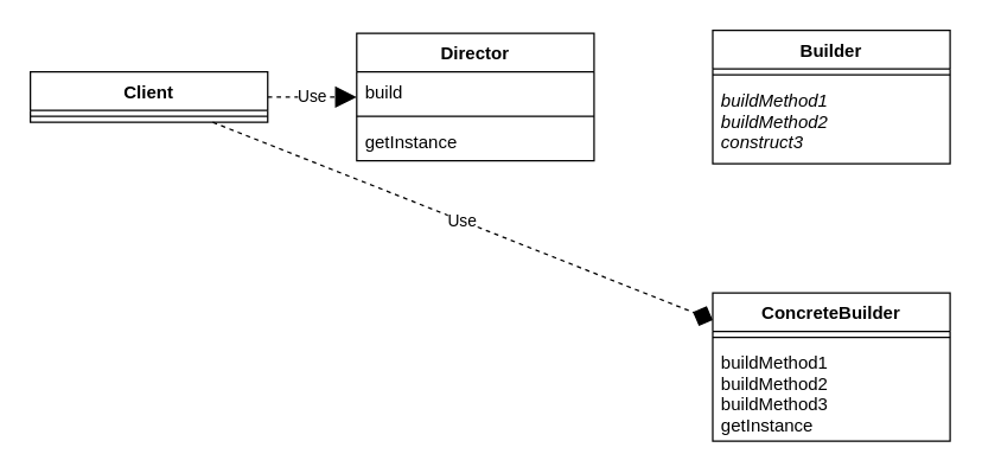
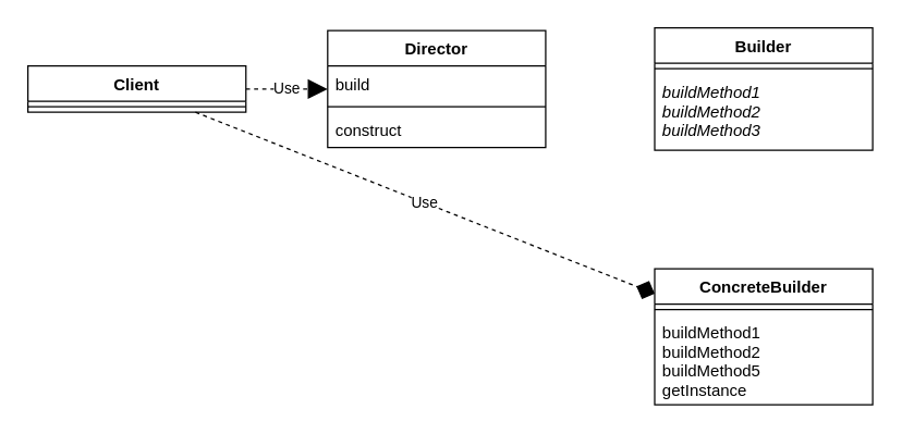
  <mxCell id="0" />
  <mxCell id="1" parent="0" />
  <mxCell id="2" value="Director" style="swimlane;fontStyle=1;align=center;verticalAlign=top;childLayout=stackLayout;horizontal=1;startSize=26;horizontalStack=0;resizeParent=1;resizeParentMax=0;resizeLast=0;collapsible=1;marginBottom=0;" vertex="1" parent="1"><mxGeometry x="240" y="22" width="160" height="86" as="geometry" /></mxCell>
  <mxCell id="3" value="build" style="text;strokeColor=none;fillColor=none;align=left;verticalAlign=top;spacingLeft=4;spacingRight=4;overflow=hidden;rotatable=0;points=[[0,0.5],[1,0.5]];portConstraint=eastwest;" vertex="1" parent="2"><mxGeometry y="26" width="160" height="26" as="geometry" /></mxCell>
  <mxCell id="4" value="" style="line;strokeWidth=1;fillColor=none;align=left;verticalAlign=middle;spacingTop=-1;spacingLeft=3;spacingRight=3;rotatable=0;labelPosition=right;points=[];portConstraint=eastwest;" vertex="1" parent="2"><mxGeometry y="52" width="160" height="8" as="geometry" /></mxCell>
- <mxCell id="5" value="getInstance" style="text;strokeColor=none;fillColor=none;align=left;verticalAlign=top;spacingLeft=4;spacingRight=4;overflow=hidden;rotatable=0;points=[[0,0.5],[1,0.5]];portConstraint=eastwest;" vertex="1" parent="2"><mxGeometry y="60" width="160" height="26" as="geometry" /></mxCell>
+ <mxCell id="5" value="construct" style="text;strokeColor=none;fillColor=none;align=left;verticalAlign=top;spacingLeft=4;spacingRight=4;overflow=hidden;rotatable=0;points=[[0,0.5],[1,0.5]];portConstraint=eastwest;" vertex="1" parent="2"><mxGeometry y="60" width="160" height="26" as="geometry" /></mxCell>
  <mxCell id="6" value="Builder" style="swimlane;fontStyle=1;align=center;verticalAlign=top;childLayout=stackLayout;horizontal=1;startSize=26;horizontalStack=0;resizeParent=1;resizeParentMax=0;resizeLast=0;collapsible=1;marginBottom=0;" vertex="1" parent="1"><mxGeometry x="480" y="20" width="160" height="90" as="geometry" /></mxCell>
  <mxCell id="7" value="" style="line;strokeWidth=1;fillColor=none;align=left;verticalAlign=middle;spacingTop=-1;spacingLeft=3;spacingRight=3;rotatable=0;labelPosition=right;points=[];portConstraint=eastwest;" vertex="1" parent="6"><mxGeometry y="26" width="160" height="8" as="geometry" /></mxCell>
- <mxCell id="8" value="buildMethod1&#10;buildMethod2&#10;construct3" style="text;strokeColor=none;fillColor=none;align=left;verticalAlign=top;spacingLeft=4;spacingRight=4;overflow=hidden;rotatable=0;points=[[0,0.5],[1,0.5]];portConstraint=eastwest;fontStyle=2" vertex="1" parent="6"><mxGeometry y="34" width="160" height="56" as="geometry" /></mxCell>
+ <mxCell id="8" value="buildMethod1&#10;buildMethod2&#10;buildMethod3" style="text;strokeColor=none;fillColor=none;align=left;verticalAlign=top;spacingLeft=4;spacingRight=4;overflow=hidden;rotatable=0;points=[[0,0.5],[1,0.5]];portConstraint=eastwest;fontStyle=2" vertex="1" parent="6"><mxGeometry y="34" width="160" height="56" as="geometry" /></mxCell>
  <mxCell id="9" value="Use" style="endArrow=block;endSize=12;dashed=1;html=1;" edge="1" parent="1" source="11" target="2"><mxGeometry width="160" relative="1" as="geometry"><mxPoint x="-30" y="182" as="sourcePoint" /><mxPoint x="190" y="182" as="targetPoint" /></mxGeometry></mxCell>
  <mxCell id="10" value="Use" style="endArrow=diamond;endSize=12;dashed=1;html=1;" edge="1" parent="1" source="11" target="13"><mxGeometry width="160" relative="1" as="geometry"><mxPoint x="84" y="272" as="sourcePoint" /><mxPoint x="304" y="272" as="targetPoint" /></mxGeometry></mxCell>
  <mxCell id="11" value="Client" style="swimlane;fontStyle=1;align=center;verticalAlign=top;childLayout=stackLayout;horizontal=1;startSize=26;horizontalStack=0;resizeParent=1;resizeParentMax=0;resizeLast=0;collapsible=1;marginBottom=0;" vertex="1" parent="1"><mxGeometry x="20" y="48" width="160" height="34" as="geometry" /></mxCell>
  <mxCell id="12" value="" style="line;strokeWidth=1;fillColor=none;align=left;verticalAlign=middle;spacingTop=-1;spacingLeft=3;spacingRight=3;rotatable=0;labelPosition=right;points=[];portConstraint=eastwest;" vertex="1" parent="11"><mxGeometry y="26" width="160" height="8" as="geometry" /></mxCell>
  <mxCell id="13" value="ConcreteBuilder" style="swimlane;fontStyle=1;align=center;verticalAlign=top;childLayout=stackLayout;horizontal=1;startSize=26;horizontalStack=0;resizeParent=1;resizeParentMax=0;resizeLast=0;collapsible=1;marginBottom=0;" vertex="1" parent="1"><mxGeometry x="480" y="197" width="160" height="100" as="geometry" /></mxCell>
  <mxCell id="14" value="" style="line;strokeWidth=1;fillColor=none;align=left;verticalAlign=middle;spacingTop=-1;spacingLeft=3;spacingRight=3;rotatable=0;labelPosition=right;points=[];portConstraint=eastwest;" vertex="1" parent="13"><mxGeometry y="26" width="160" height="8" as="geometry" /></mxCell>
- <mxCell id="15" value="buildMethod1&#10;buildMethod2&#10;buildMethod3&#10;getInstance" style="text;strokeColor=none;fillColor=none;align=left;verticalAlign=top;spacingLeft=4;spacingRight=4;overflow=hidden;rotatable=0;points=[[0,0.5],[1,0.5]];portConstraint=eastwest;" vertex="1" parent="13"><mxGeometry y="34" width="160" height="66" as="geometry" /></mxCell>
+ <mxCell id="15" value="buildMethod1&#10;buildMethod2&#10;buildMethod5&#10;getInstance" style="text;strokeColor=none;fillColor=none;align=left;verticalAlign=top;spacingLeft=4;spacingRight=4;overflow=hidden;rotatable=0;points=[[0,0.5],[1,0.5]];portConstraint=eastwest;" vertex="1" parent="13"><mxGeometry y="34" width="160" height="66" as="geometry" /></mxCell>
